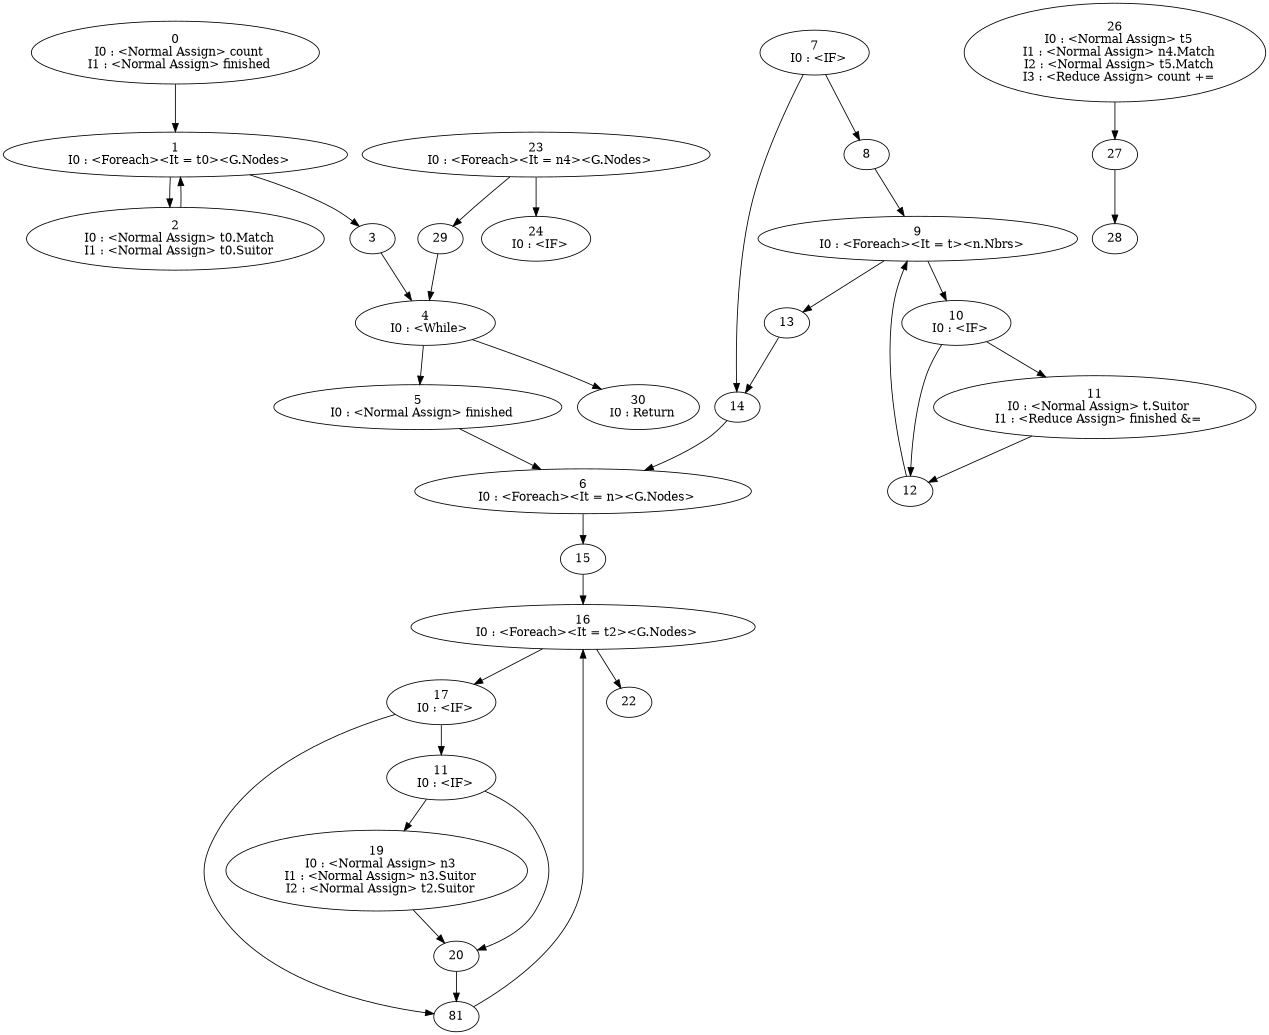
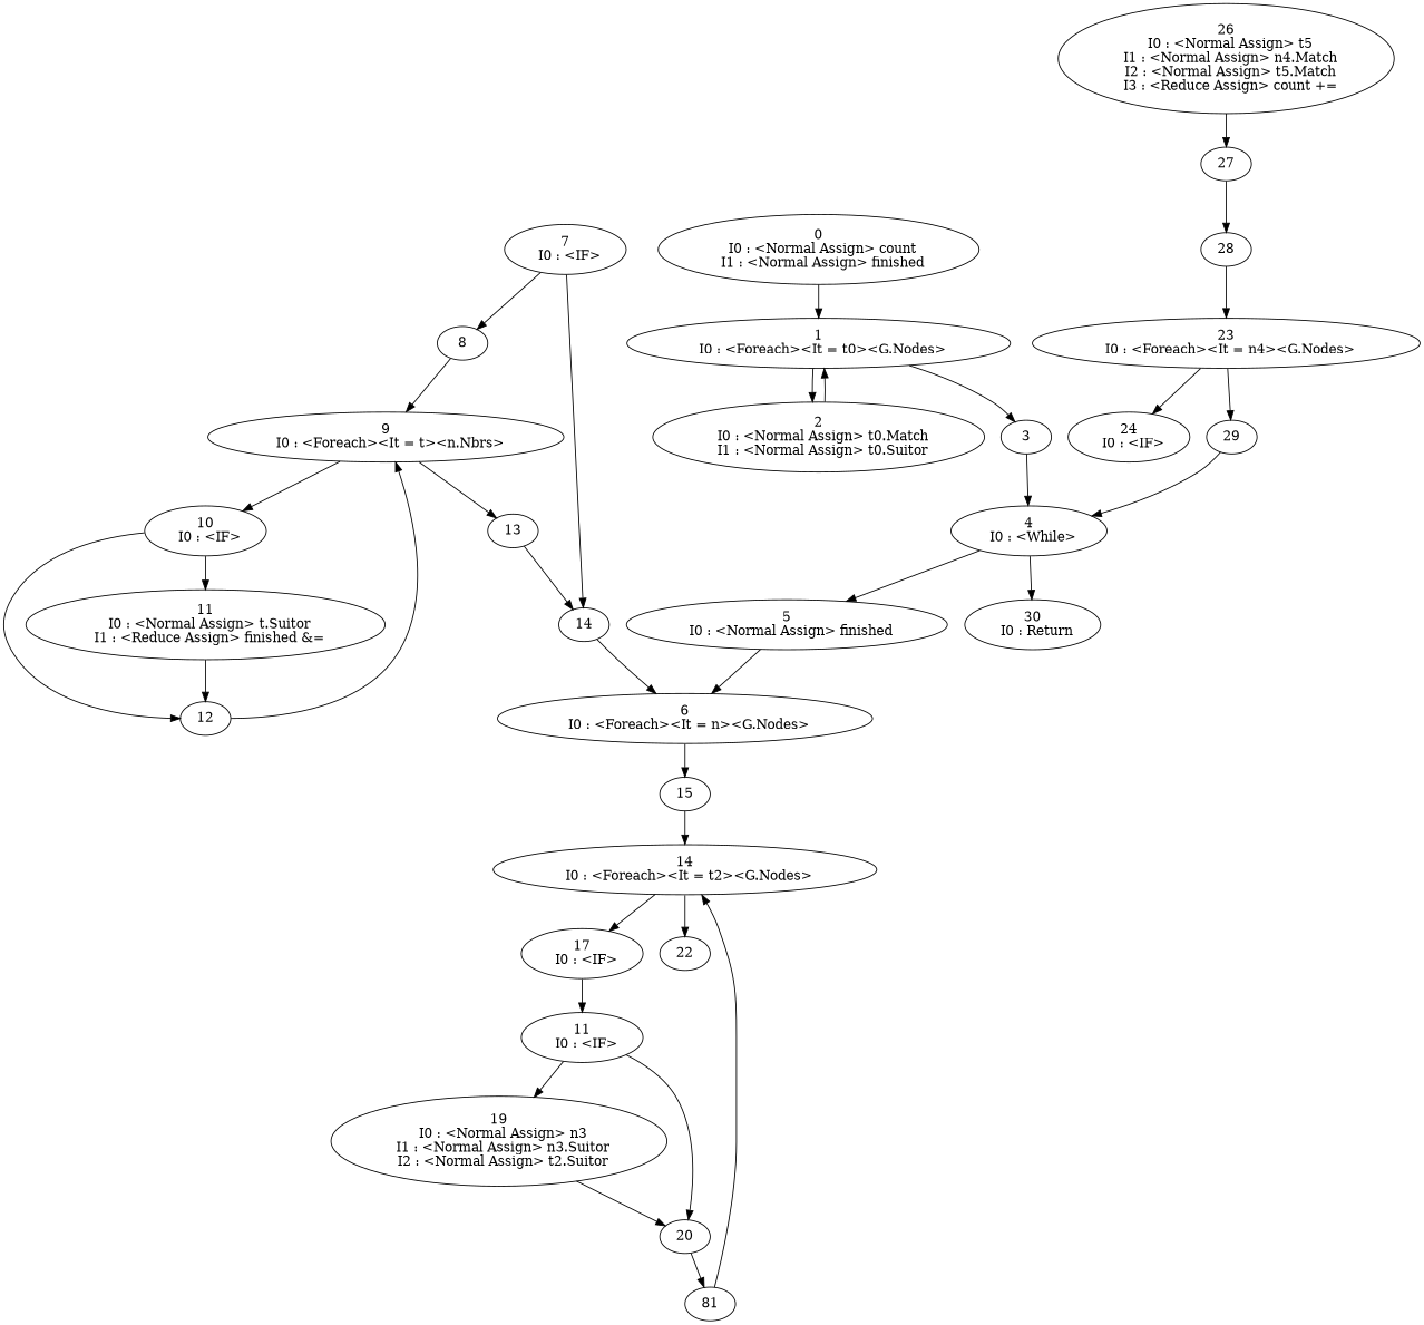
  strict digraph {
    n1 [label="0\n  I0 : <Normal Assign> count\n  I1 : <Normal Assign> finished"]
    n2 [label="1\n  I0 : <Foreach><It = t0><G.Nodes>"]
    n3 [label="2\n  I0 : <Normal Assign> t0.Match\n  I1 : <Normal Assign> t0.Suitor"]
    n4 [label=3]
    n5 [label="4\n  I0 : <While>"]
    n6 [label="5\n  I0 : <Normal Assign> finished"]
    n7 [label="30\n  I0 : Return"]
    n8 [label="6\n  I0 : <Foreach><It = n><G.Nodes>"]
    n9 [label=15]
    n10 [label="7\n  I0 : <IF>"]
    n11 [label=8]
    n12 [label=14]
-   n13 [label="16\n  I0 : <Foreach><It = t2><G.Nodes>"]
+   n13 [label="14\n  I0 : <Foreach><It = t2><G.Nodes>"]
    n14 [label="9\n  I0 : <Foreach><It = t><n.Nbrs>"]
    n15 [label="17\n  I0 : <IF>"]
    n16 [label=22]
    n17 [label="11\n  I0 : <IF>"]
    n18 [label=81]
    n19 [label="19\n  I0 : <Normal Assign> n3\n  I1 : <Normal Assign> n3.Suitor\n  I2 : <Normal Assign> t2.Suitor"]
    n20 [label=20]
    n21 [label="23\n  I0 : <Foreach><It = n4><G.Nodes>"]
    n22 [label="24\n  I0 : <IF>"]
    n23 [label=29]
    n24 [label=28]
    n25 [label="26\n  I0 : <Normal Assign> t5\n  I1 : <Normal Assign> n4.Match\n  I2 : <Normal Assign> t5.Match\n  I3 : <Reduce Assign> count +="]
    n26 [label=27]
    n27 [label="10\n  I0 : <IF>"]
    n28 [label=13]
    n29 [label="11\n  I0 : <Normal Assign> t.Suitor\n  I1 : <Reduce Assign> finished &="]
    n30 [label=12]
    n1 -> n2
    n2 -> n3
    n2 -> n4
    n3 -> n2
    n4 -> n5
    n5 -> n6
    n5 -> n7
    n6 -> n8
    n8 -> n9
    n9 -> n13
    n10 -> n11
    n10 -> n12
    n11 -> n14
    n12 -> n8
    n13 -> n15
    n13 -> n16
    n14 -> n27
    n14 -> n28
    n15 -> n17
-   n15 -> n18
    n17 -> n19
    n17 -> n20
    n18 -> n13
    n19 -> n20
    n20 -> n18
    n21 -> n22
    n21 -> n23
    n23 -> n5
+   n24 -> n21
    n25 -> n26
    n26 -> n24
    n27 -> n29
    n27 -> n30
    n28 -> n12
    n29 -> n30
    n30 -> n14
  }
